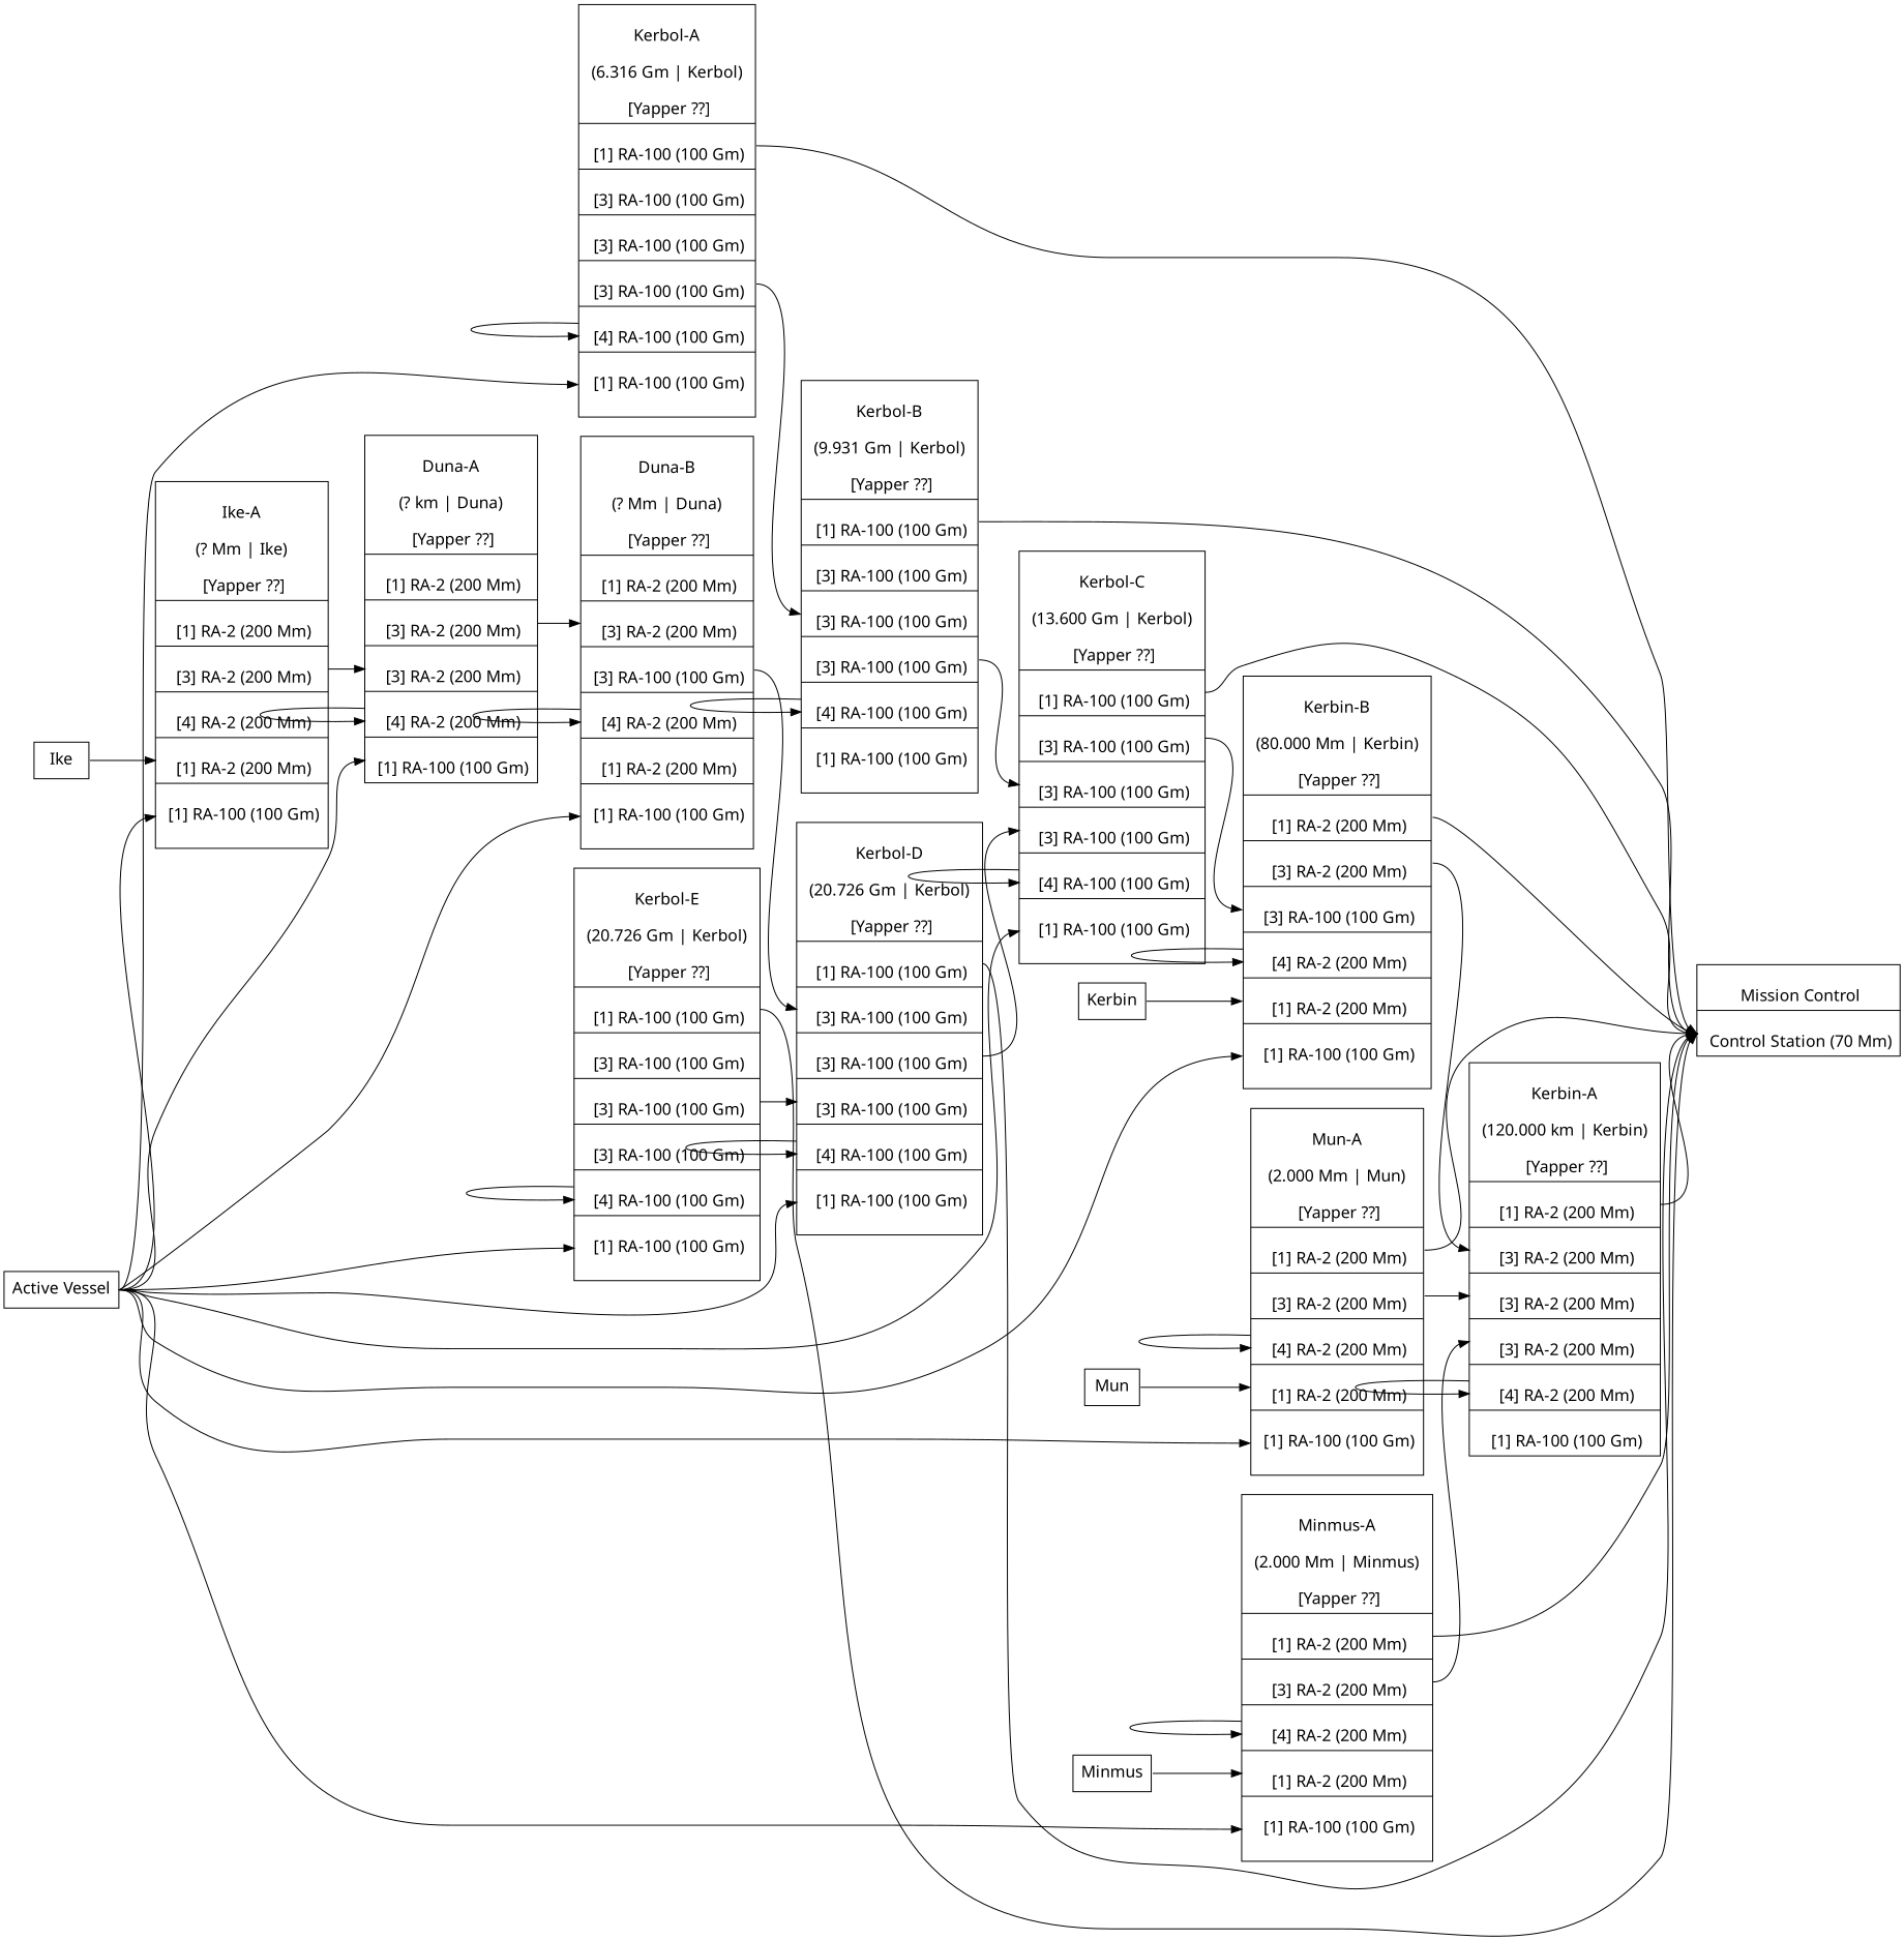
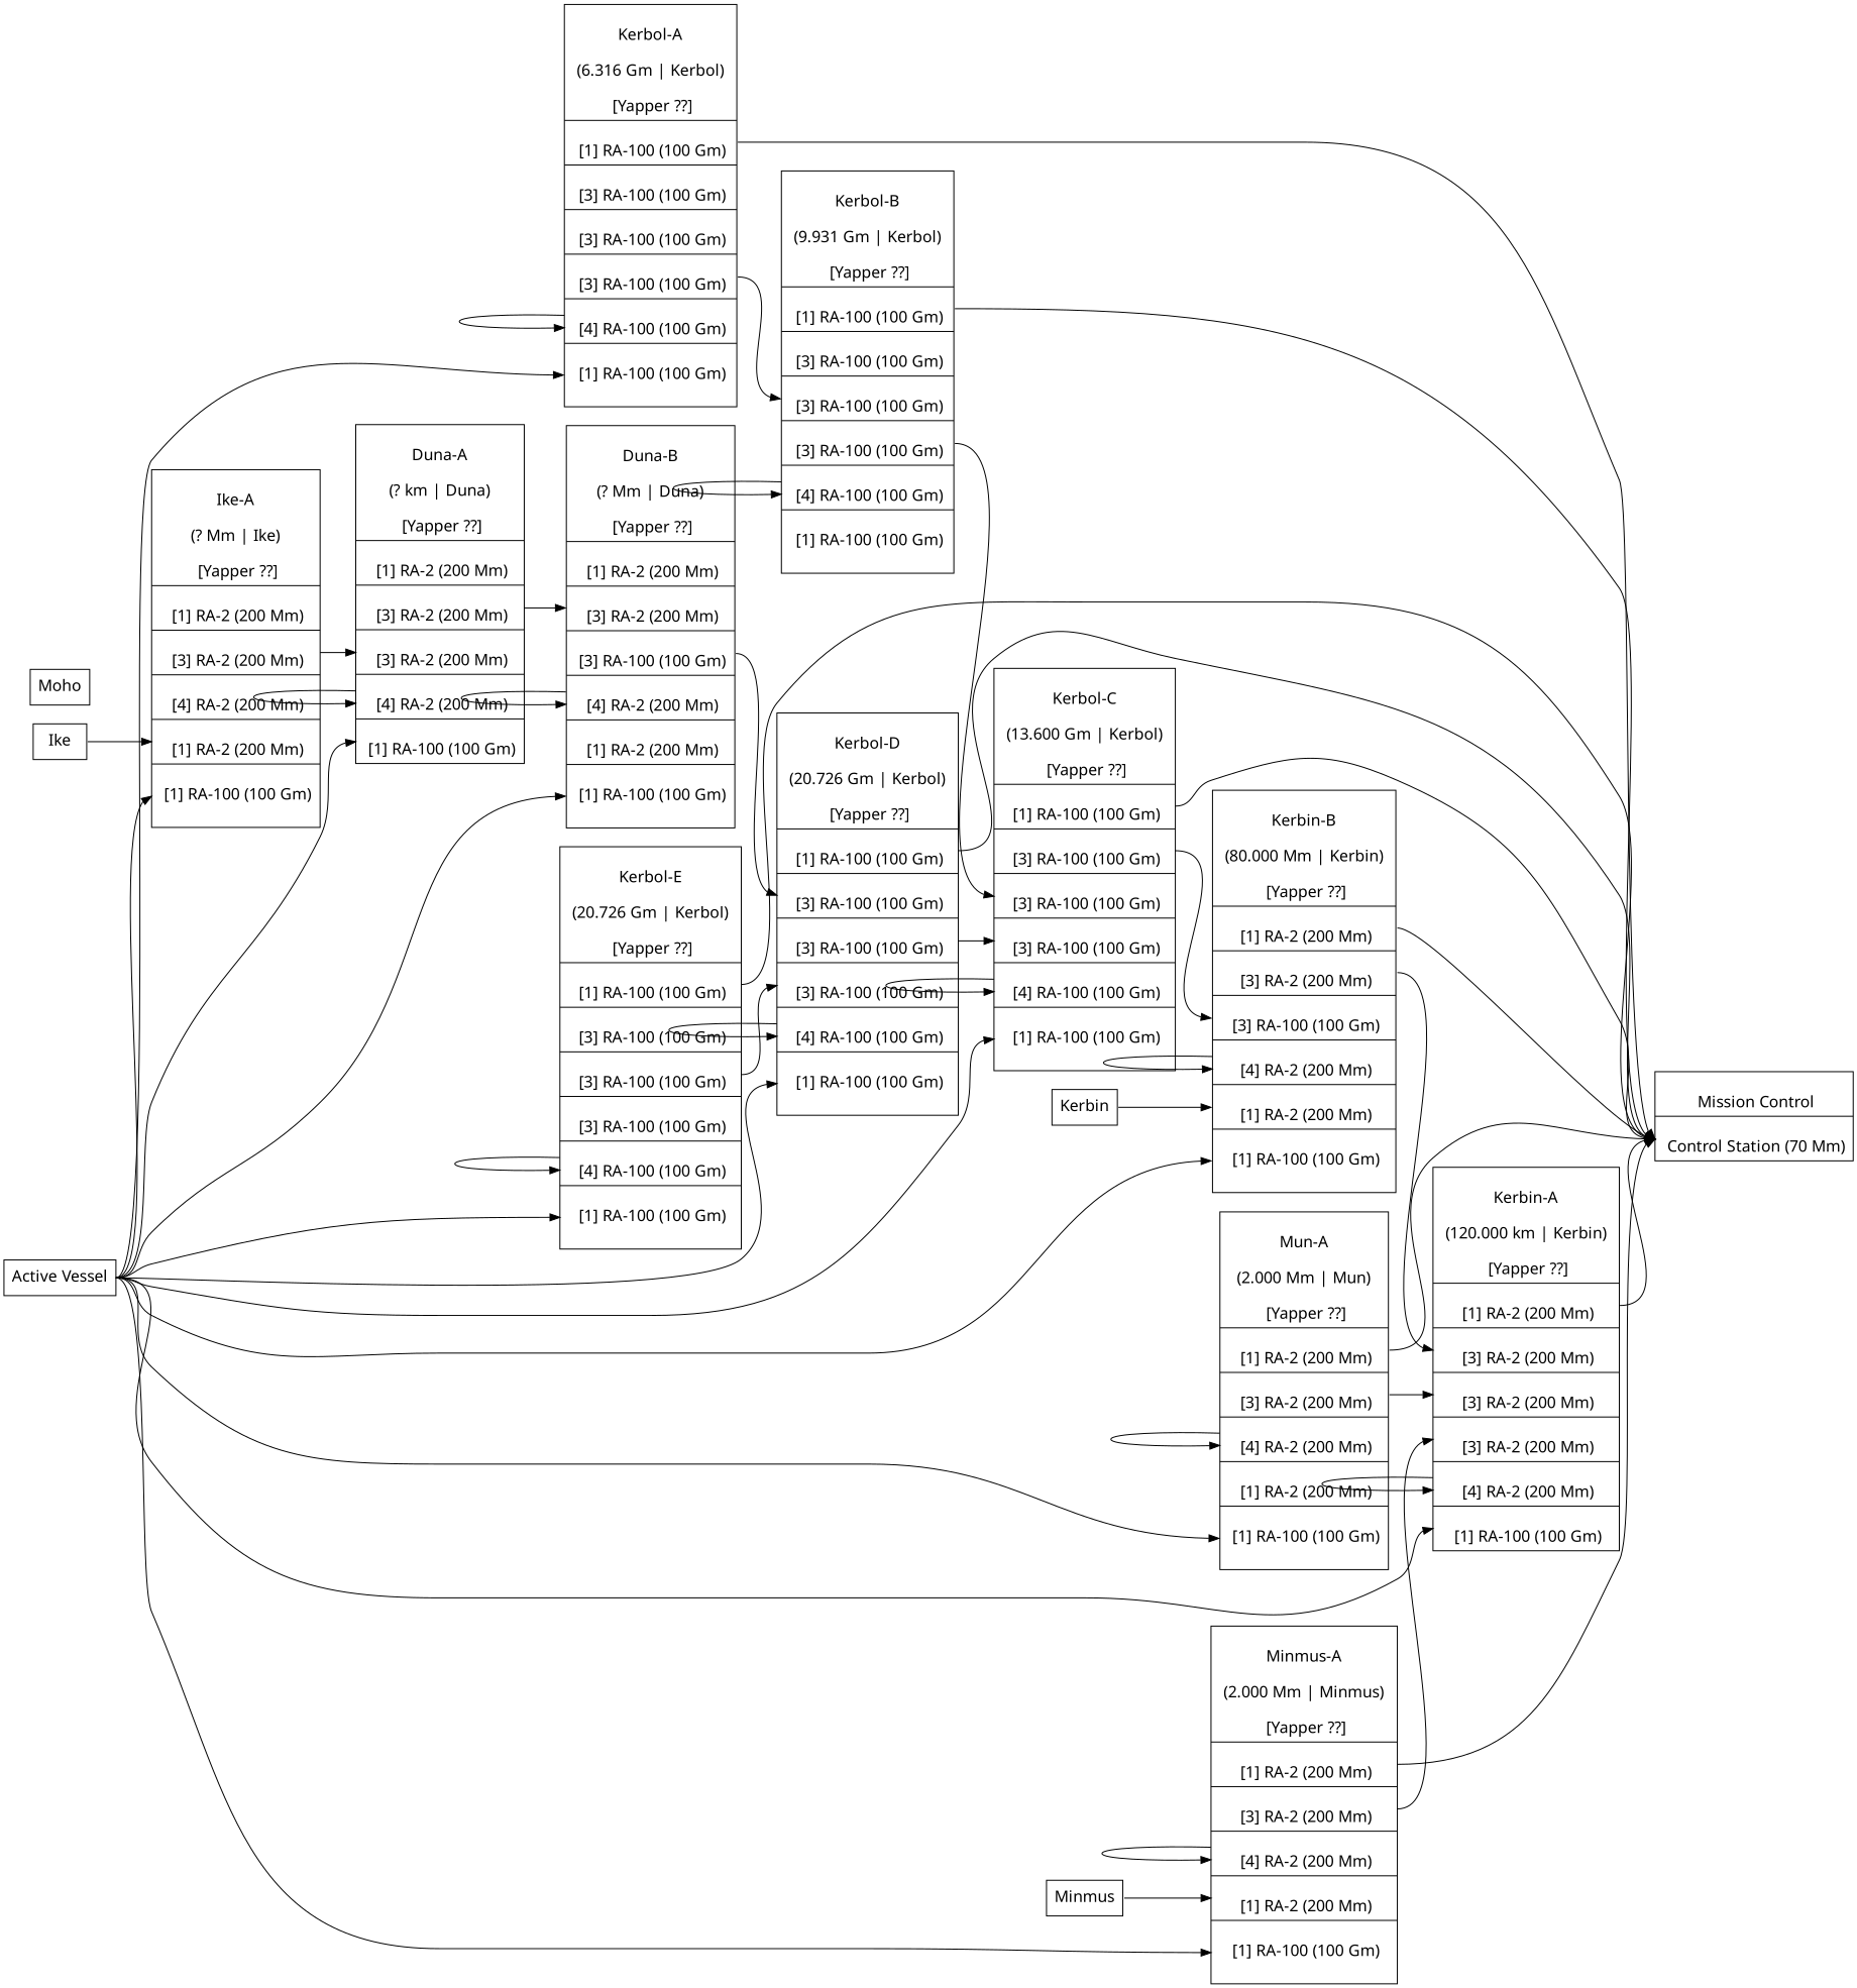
  digraph {
    fontname="Noto Sans"
    rankdir=LR
    node [fontname="Noto Sans" fontsize=16 group=Kerbin shape=record]
    edge [fontname="Noto Sans" headport=loopback tailport="f0:e"]
    n1 [group=Kerbol label="<f0> \n            Kerbol-A \n \n            (6.316 Gm \| Kerbol) \n \n            [Yapper ??]\n        | <mission_control> \n            [1] RA-100 (100 Gm)\n        | <planet_network> \n            [3] RA-100 (100 Gm)\n        | <inner> \n            [3] RA-100 (100 Gm)\n        | <outer> \n            [3] RA-100 (100 Gm)\n        | <loopback>\n            [4] RA-100 (100 Gm)\n        | <active_vessel>\n            [1] RA-100 (100 Gm)\n\n        "]
    n2 [group=Kerbol label="<f0> \n            Kerbol-B \n \n            (9.931 Gm \| Kerbol) \n \n            [Yapper ??]\n        | <mission_control> \n            [1] RA-100 (100 Gm)\n        | <planet_network> \n            [3] RA-100 (100 Gm)\n        | <inner> \n            [3] RA-100 (100 Gm)\n        | <outer> \n            [3] RA-100 (100 Gm)\n        | <loopback>\n            [4] RA-100 (100 Gm)\n        | <active_vessel>\n            [1] RA-100 (100 Gm)\n\n        "]
    n3 [label="<f0> \n                Mission Control\n            | <f1>\n                Control Station (70 Mm)"]
    n4 [group=Kerbol label="<f0> \n            Kerbol-C \n \n            (13.600 Gm \| Kerbol) \n \n            [Yapper ??]\n        | <mission_control> \n            [1] RA-100 (100 Gm)\n        | <planet_network> \n            [3] RA-100 (100 Gm)\n        | <inner> \n            [3] RA-100 (100 Gm)\n        | <outer> \n            [3] RA-100 (100 Gm)\n        | <loopback>\n            [4] RA-100 (100 Gm)\n        | <active_vessel>\n            [1] RA-100 (100 Gm)\n\n        "]
    n5 [label="<f0> \n                Kerbin-B \n \n                (80.000 Mm \| Kerbin) \n \n                [Yapper ??]\n            | <mission_control> \n                [1] RA-2 (200 Mm)\n            | <inner> \n                [3] RA-2 (200 Mm)\n            | <outer> \n                [3] RA-100 (100 Gm)\n            | <loopback> \n                [4] RA-2 (200 Mm)\n            | <planet_cone>\n                [1] RA-2 (200 Mm)\n            | <active_vessel>\n                [1] RA-100 (100 Gm)\n\n            "]
    n6 [label="<f0> \n                Kerbin-A \n \n                (120.000 km \| Kerbin) \n \n                [Yapper ??]\n            | <mission_control> \n                [1] RA-2 (200 Mm)\n            | <outer_main> \n                [3] RA-2 (200 Mm)\n            | <outer_aux1>\n                [3] RA-2 (200 Mm)\n            | <outer_aux2>\n                [3] RA-2 (200 Mm)\n            | <loopback>\n                [4] RA-2 (200 Mm)\n            | <active_vessel>\n                [1] RA-100 (100 Gm)\n            "]
    n7 [label="<f0> \n                Mun-A \n \n                (2.000 Mm \| Mun) \n \n                [Yapper ??]\n            | <mission_control> \n                [1] RA-2 (200 Mm)\n            | <inner> \n                [3] RA-2 (200 Mm)\n            | <loopback>\n                [4] RA-2 (200 Mm)\n            | <planet_cone>\n                [1] RA-2 (200 Mm)\n            | <active_vessel>\n                [1] RA-100 (100 Gm)\n\n            "]
    n8 [label="<f0> \n                Minmus-A \n \n                (2.000 Mm \| Minmus) \n \n                [Yapper ??]\n            | <mission_control> \n                [1] RA-2 (200 Mm)\n            | <inner> \n                [3] RA-2 (200 Mm)\n            | <loopback>\n                [4] RA-2 (200 Mm)\n            | <planet_cone>\n                [1] RA-2 (200 Mm)\n            | <active_vessel>\n                [1] RA-100 (100 Gm)\n\n            "]
    n9 [label="<f0> Kerbin"]
-   n10 [label="<f0> Mun"]
    n11 [label="<f0> Minmus"]
    n12 [group=Kerbol label="<f0> \n            Kerbol-D \n \n            (20.726 Gm \| Kerbol) \n \n            [Yapper ??]\n        | <mission_control> \n            [1] RA-100 (100 Gm)\n        | <planet_network> \n            [3] RA-100 (100 Gm)\n        | <inner> \n            [3] RA-100 (100 Gm)\n        | <outer> \n            [3] RA-100 (100 Gm)\n        | <loopback>\n            [4] RA-100 (100 Gm)\n        | <active_vessel>\n            [1] RA-100 (100 Gm)\n\n        "]
    n13 [group=Duna label="<f0> \n                Duna-A \n \n                (? km \| Duna) \n \n                [Yapper ??]\n            | <mission_control> \n                [1] RA-2 (200 Mm)\n            | <outer_main> \n                [3] RA-2 (200 Mm)\n            | <outer_aux1>\n                [3] RA-2 (200 Mm)\n            | <loopback>\n                [4] RA-2 (200 Mm)\n            | <active_vessel>\n                [1] RA-100 (100 Gm)\n            "]
    n14 [group=Duna label="<f0> \n                Duna-B \n \n                (? Mm \| Duna) \n \n                [Yapper ??]\n            | <mission_control> \n                [1] RA-2 (200 Mm)\n            | <inner> \n                [3] RA-2 (200 Mm)\n            | <outer> \n                [3] RA-100 (100 Gm)\n            | <loopback> \n                [4] RA-2 (200 Mm)\n            | <planet_cone>\n                [1] RA-2 (200 Mm)\n            | <active_vessel>\n                [1] RA-100 (100 Gm)\n\n            "]
    n15 [group=Duna label="<f0> \n                Ike-A \n \n                (? Mm \| Ike) \n \n                [Yapper ??]\n            | <mission_control> \n                [1] RA-2 (200 Mm)\n            | <inner> \n                [3] RA-2 (200 Mm)\n            | <loopback>\n                [4] RA-2 (200 Mm)\n            | <planet_cone>\n                [1] RA-2 (200 Mm)\n            | <active_vessel>\n                [1] RA-100 (100 Gm)\n\n            "]
    n16 [label="<f0> Ike" group=""]
    n17 [group=Kerbol label="<f0> \n            Kerbol-E \n \n            (20.726 Gm \| Kerbol) \n \n            [Yapper ??]\n        | <mission_control> \n            [1] RA-100 (100 Gm)\n        | <planet_network> \n            [3] RA-100 (100 Gm)\n        | <inner> \n            [3] RA-100 (100 Gm)\n        | <outer> \n            [3] RA-100 (100 Gm)\n        | <loopback>\n            [4] RA-100 (100 Gm)\n        | <active_vessel>\n            [1] RA-100 (100 Gm)\n\n        "]
+   n18 [label="<f0> Moho" group=""]
    n19 [label="<f0> Active Vessel" group=""]
    n1 -> n1 [tailport=loopback]
    n1 -> n2 [headport="inner:w" tailport="outer:e"]
    n1 -> n3 [headport="f1:w" tailport="mission_control:e"]
    n2 -> n2 [tailport=loopback]
    n2 -> n3 [headport="f1:w" tailport="mission_control:e"]
    n2 -> n4 [headport="inner:w" tailport="outer:e"]
    n4 -> n3 [headport="f1:w" tailport="mission_control:e"]
    n4 -> n4 [tailport=loopback]
    n4 -> n5 [headport="outer:w" tailport="planet_network:e"]
    n5 -> n3 [headport="f1:w" tailport="mission_control:e"]
    n5 -> n5 [tailport=loopback]
    n5 -> n6 [headport="outer_main:w" tailport="inner:e"]
    n6 -> n3 [headport="f1:w" tailport="mission_control:e"]
    n6 -> n6 [tailport=loopback]
    n7 -> n3 [headport="f1:w" tailport="mission_control:e"]
    n7 -> n6 [headport="outer_aux1:w" tailport="inner:e"]
    n7 -> n7 [tailport=loopback]
    n8 -> n3 [headport="f1:w" tailport="mission_control:e"]
    n8 -> n6 [headport="outer_aux2:w" tailport="inner:e"]
    n8 -> n8 [tailport=loopback]
    n9 -> n5 [headport="planet_cone:w"]
-   n10 -> n7 [headport="planet_cone:w"]
    n11 -> n8 [headport="planet_cone:w"]
    n12 -> n3 [headport="f1:w" tailport="mission_control:e"]
    n12 -> n4 [headport="outer:w" tailport="inner:e"]
    n12 -> n12 [tailport=loopback]
    n13 -> n13 [tailport=loopback]
    n13 -> n14 [headport="inner:w" tailport="outer_main:e"]
    n14 -> n12 [headport="planet_network:w" tailport="outer:e"]
    n14 -> n14 [tailport=loopback]
    n15 -> n13 [headport="outer_aux1:w" tailport="inner:e"]
    n16 -> n15 [headport="planet_cone:w"]
    n17 -> n3 [headport="f1:w" tailport="mission_control:e"]
    n17 -> n12 [headport="outer:w" tailport="inner:e"]
    n17 -> n17 [tailport=loopback]
    n19 -> n1 [headport="active_vessel:w"]
    n19 -> n4 [headport="active_vessel:w"]
    n19 -> n5 [headport="active_vessel:w"]
+   n19 -> n6 [headport="active_vessel:w"]
    n19 -> n7 [headport="active_vessel:w"]
    n19 -> n8 [headport="active_vessel:w"]
    n19 -> n12 [headport="active_vessel:w"]
    n19 -> n13 [headport="active_vessel:w"]
    n19 -> n14 [headport="active_vessel:w"]
    n19 -> n15 [headport="active_vessel:w"]
    n19 -> n17 [headport="active_vessel:w"]
  }
